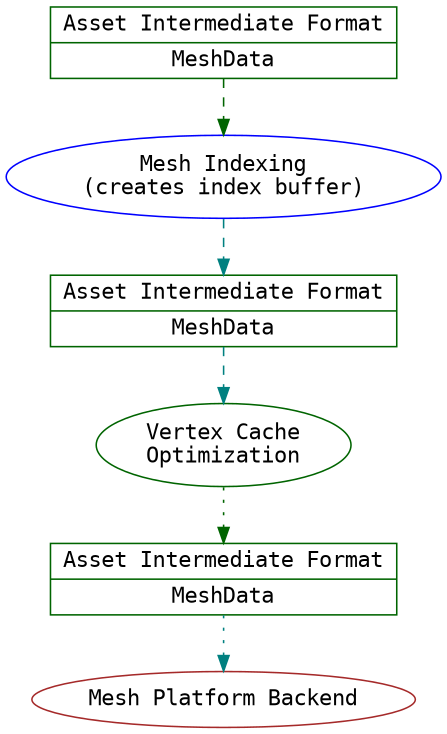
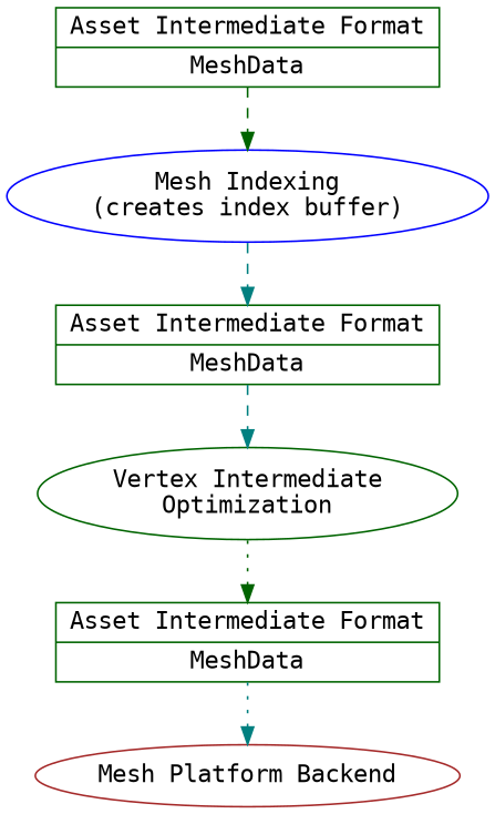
  digraph {
    fontname="DejaVu Sans Mono"
    node [color=darkgreen fontname="DejaVu Sans Mono"]
    edge [color=teal style=dashed fontname="DejaVu Sans Mono"]
    n1 [label="{Asset Intermediate Format|MeshData}" shape=record]
    n2 [label="Mesh Indexing\n(creates index buffer)" color=blue]
    n3 [label="{Asset Intermediate Format|MeshData}" shape=record]
-   n4 [label="Vertex Cache\nOptimization"]
+   n4 [label="Vertex Intermediate\nOptimization"]
    n5 [label="{Asset Intermediate Format|MeshData}" shape=record]
    n6 [label="Mesh Platform Backend" color=brown]
    n1 -> n2 [color=darkgreen]
    n2 -> n3
    n3 -> n4
    n4 -> n5 [color=darkgreen style=dotted]
    n5 -> n6 [style=dotted]
  }
